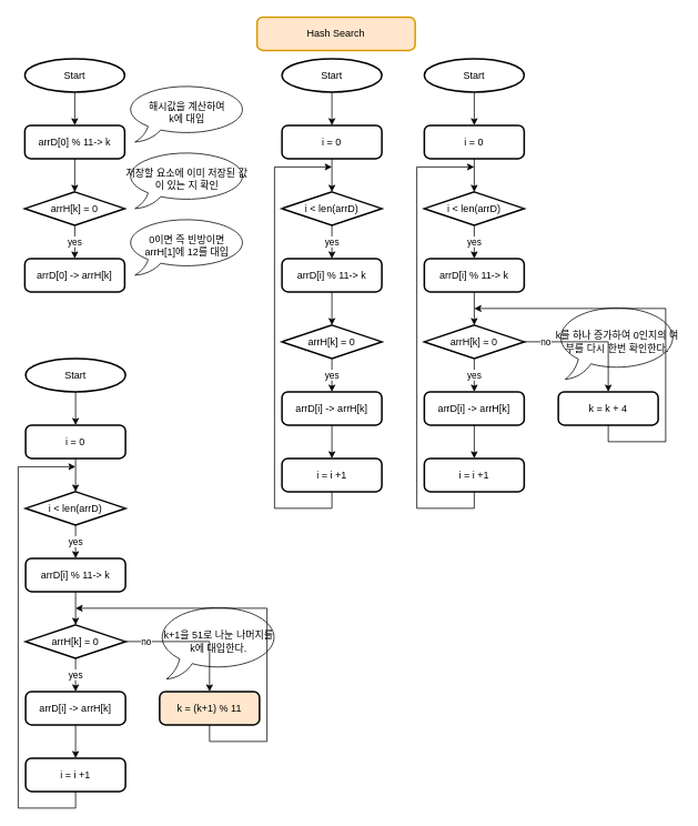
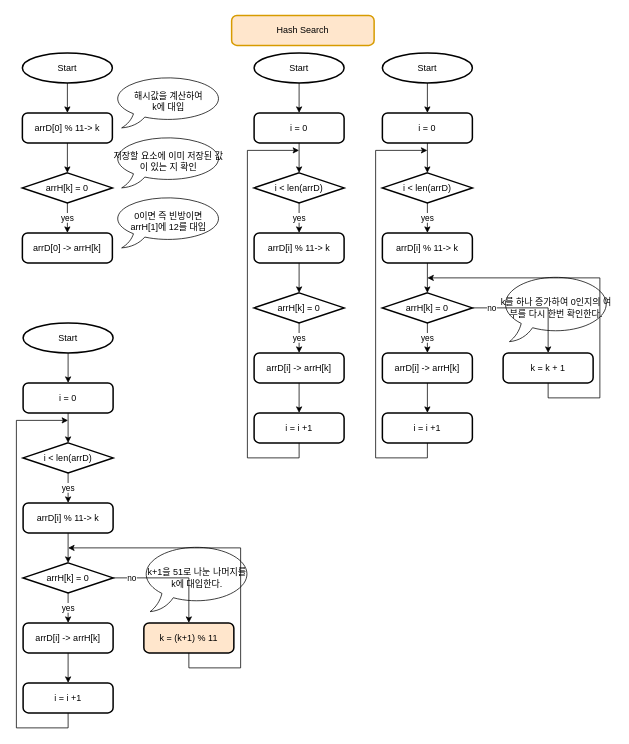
  <mxCell id="0" />
  <mxCell id="1" parent="0" />
  <mxCell id="2" value="Hash Search" style="rounded=1;whiteSpace=wrap;html=1;absoluteArcSize=1;arcSize=14;strokeWidth=2;fillColor=#ffe6cc;strokeColor=#d79b00;" vertex="1" parent="1"><mxGeometry x="308" y="20" width="190" height="40" as="geometry" /></mxCell>
  <mxCell id="3" style="edgeStyle=orthogonalEdgeStyle;rounded=0;orthogonalLoop=1;jettySize=auto;html=1;exitX=0.5;exitY=1;exitDx=0;exitDy=0;exitPerimeter=0;entryX=0.5;entryY=0;entryDx=0;entryDy=0;" edge="1" parent="1" source="4" target="6"><mxGeometry relative="1" as="geometry" /></mxCell>
  <mxCell id="4" value="Start" style="strokeWidth=2;html=1;shape=mxgraph.flowchart.start_2;whiteSpace=wrap;" vertex="1" parent="1"><mxGeometry x="29" y="70" width="120" height="40" as="geometry" /></mxCell>
  <mxCell id="5" style="edgeStyle=orthogonalEdgeStyle;rounded=0;orthogonalLoop=1;jettySize=auto;html=1;entryX=0.5;entryY=0;entryDx=0;entryDy=0;entryPerimeter=0;" edge="1" parent="1" source="6" target="8"><mxGeometry relative="1" as="geometry" /></mxCell>
  <mxCell id="6" value="arrD[0] % 11-&amp;gt; k" style="rounded=1;whiteSpace=wrap;html=1;absoluteArcSize=1;arcSize=14;strokeWidth=2;" vertex="1" parent="1"><mxGeometry x="29" y="150" width="120" height="40" as="geometry" /></mxCell>
  <mxCell id="7" value="yes" style="edgeStyle=orthogonalEdgeStyle;rounded=0;orthogonalLoop=1;jettySize=auto;html=1;entryX=0.5;entryY=0;entryDx=0;entryDy=0;" edge="1" parent="1" source="8" target="9"><mxGeometry relative="1" as="geometry" /></mxCell>
  <mxCell id="8" value="arrH[k] = 0" style="strokeWidth=2;html=1;shape=mxgraph.flowchart.decision;whiteSpace=wrap;" vertex="1" parent="1"><mxGeometry x="29" y="230" width="120" height="40" as="geometry" /></mxCell>
  <mxCell id="9" value="arrD[0] -&amp;gt; arrH[k]" style="rounded=1;whiteSpace=wrap;html=1;absoluteArcSize=1;arcSize=14;strokeWidth=2;" vertex="1" parent="1"><mxGeometry x="29" y="310" width="120" height="40" as="geometry" /></mxCell>
  <mxCell id="10" value="해시값을 계산하여&lt;br&gt;k에 대입" style="whiteSpace=wrap;html=1;shape=mxgraph.basic.oval_callout" vertex="1" parent="1"><mxGeometry x="149" y="100" width="150" height="70" as="geometry" /></mxCell>
  <mxCell id="11" value="0이면 즉 빈방이면&lt;br&gt;arrH[1]에 12를 대입" style="whiteSpace=wrap;html=1;shape=mxgraph.basic.oval_callout" vertex="1" parent="1"><mxGeometry x="149" y="260" width="150" height="70" as="geometry" /></mxCell>
  <mxCell id="12" value="저장할 요소에 이미 저장된 값이 있는 지 확인" style="whiteSpace=wrap;html=1;shape=mxgraph.basic.oval_callout" vertex="1" parent="1"><mxGeometry x="149" y="180" width="150" height="70" as="geometry" /></mxCell>
  <mxCell id="13" style="edgeStyle=orthogonalEdgeStyle;rounded=0;orthogonalLoop=1;jettySize=auto;html=1;entryX=0.5;entryY=0;entryDx=0;entryDy=0;entryPerimeter=0;" edge="1" parent="1" source="14" target="16"><mxGeometry relative="1" as="geometry" /></mxCell>
  <mxCell id="14" value="arrD[i] % 11-&amp;gt; k" style="rounded=1;whiteSpace=wrap;html=1;absoluteArcSize=1;arcSize=14;strokeWidth=2;" vertex="1" parent="1"><mxGeometry x="337.97" y="310" width="120" height="40" as="geometry" /></mxCell>
  <mxCell id="15" value="yes" style="edgeStyle=orthogonalEdgeStyle;rounded=0;orthogonalLoop=1;jettySize=auto;html=1;entryX=0.5;entryY=0;entryDx=0;entryDy=0;" edge="1" parent="1" source="16" target="18"><mxGeometry relative="1" as="geometry" /></mxCell>
  <mxCell id="16" value="arrH[k] = 0" style="strokeWidth=2;html=1;shape=mxgraph.flowchart.decision;whiteSpace=wrap;" vertex="1" parent="1"><mxGeometry x="337.97" y="390" width="120" height="40" as="geometry" /></mxCell>
  <mxCell id="17" value="" style="edgeStyle=orthogonalEdgeStyle;rounded=0;orthogonalLoop=1;jettySize=auto;html=1;" edge="1" parent="1" source="18" target="20"><mxGeometry relative="1" as="geometry" /></mxCell>
  <mxCell id="18" value="arrD[i] -&amp;gt; arrH[k]" style="rounded=1;whiteSpace=wrap;html=1;absoluteArcSize=1;arcSize=14;strokeWidth=2;" vertex="1" parent="1"><mxGeometry x="337.97" y="470" width="120" height="40" as="geometry" /></mxCell>
  <mxCell id="19" style="edgeStyle=orthogonalEdgeStyle;rounded=0;orthogonalLoop=1;jettySize=auto;html=1;exitX=0.5;exitY=1;exitDx=0;exitDy=0;" edge="1" parent="1" source="20"><mxGeometry relative="1" as="geometry"><mxPoint x="397.97" y="200" as="targetPoint" /><Array as="points"><mxPoint x="397.97" y="610" /><mxPoint x="328.97" y="610" /><mxPoint x="328.97" y="200" /></Array></mxGeometry></mxCell>
  <mxCell id="20" value="i = i +1" style="rounded=1;whiteSpace=wrap;html=1;absoluteArcSize=1;arcSize=14;strokeWidth=2;" vertex="1" parent="1"><mxGeometry x="337.97" y="550" width="120" height="40" as="geometry" /></mxCell>
  <mxCell id="21" value="yes" style="edgeStyle=orthogonalEdgeStyle;rounded=0;orthogonalLoop=1;jettySize=auto;html=1;entryX=0.5;entryY=0;entryDx=0;entryDy=0;" edge="1" parent="1" source="22" target="14"><mxGeometry relative="1" as="geometry" /></mxCell>
  <mxCell id="22" value="i &amp;lt; len(arrD)" style="strokeWidth=2;html=1;shape=mxgraph.flowchart.decision;whiteSpace=wrap;" vertex="1" parent="1"><mxGeometry x="337.97" y="230" width="120" height="40" as="geometry" /></mxCell>
  <mxCell id="23" style="edgeStyle=orthogonalEdgeStyle;rounded=0;orthogonalLoop=1;jettySize=auto;html=1;exitX=0.5;exitY=1;exitDx=0;exitDy=0;entryX=0.5;entryY=0;entryDx=0;entryDy=0;entryPerimeter=0;" edge="1" parent="1" source="24" target="22"><mxGeometry relative="1" as="geometry" /></mxCell>
  <mxCell id="24" value="i = 0" style="rounded=1;whiteSpace=wrap;html=1;absoluteArcSize=1;arcSize=14;strokeWidth=2;" vertex="1" parent="1"><mxGeometry x="337.97" y="150" width="120" height="40" as="geometry" /></mxCell>
  <mxCell id="25" style="edgeStyle=orthogonalEdgeStyle;rounded=0;orthogonalLoop=1;jettySize=auto;html=1;exitX=0.5;exitY=1;exitDx=0;exitDy=0;exitPerimeter=0;" edge="1" parent="1" source="26" target="24"><mxGeometry relative="1" as="geometry" /></mxCell>
  <mxCell id="26" value="Start" style="strokeWidth=2;html=1;shape=mxgraph.flowchart.start_2;whiteSpace=wrap;" vertex="1" parent="1"><mxGeometry x="337.97" y="70" width="120" height="40" as="geometry" /></mxCell>
  <mxCell id="27" style="edgeStyle=orthogonalEdgeStyle;rounded=0;orthogonalLoop=1;jettySize=auto;html=1;entryX=0.5;entryY=0;entryDx=0;entryDy=0;entryPerimeter=0;" edge="1" parent="1" source="28" target="32"><mxGeometry relative="1" as="geometry" /></mxCell>
  <mxCell id="28" value="arrD[i] % 11-&amp;gt; k" style="rounded=1;whiteSpace=wrap;html=1;absoluteArcSize=1;arcSize=14;strokeWidth=2;" vertex="1" parent="1"><mxGeometry x="509" y="310" width="120" height="40" as="geometry" /></mxCell>
  <mxCell id="29" value="yes" style="edgeStyle=orthogonalEdgeStyle;rounded=0;orthogonalLoop=1;jettySize=auto;html=1;entryX=0.5;entryY=0;entryDx=0;entryDy=0;" edge="1" parent="1" source="32" target="34"><mxGeometry relative="1" as="geometry" /></mxCell>
  <mxCell id="30" style="edgeStyle=orthogonalEdgeStyle;rounded=0;orthogonalLoop=1;jettySize=auto;html=1;exitX=1;exitY=0.5;exitDx=0;exitDy=0;exitPerimeter=0;entryX=0.5;entryY=0;entryDx=0;entryDy=0;" edge="1" parent="1" source="32" target="44"><mxGeometry relative="1" as="geometry" /></mxCell>
  <mxCell id="31" value="no" style="edgeLabel;html=1;align=center;verticalAlign=middle;resizable=0;points=[];" vertex="1" connectable="0" parent="30"><mxGeometry x="-0.687" relative="1" as="geometry"><mxPoint as="offset" /></mxGeometry></mxCell>
  <mxCell id="32" value="arrH[k] = 0" style="strokeWidth=2;html=1;shape=mxgraph.flowchart.decision;whiteSpace=wrap;" vertex="1" parent="1"><mxGeometry x="509" y="390" width="120" height="40" as="geometry" /></mxCell>
  <mxCell id="33" value="" style="edgeStyle=orthogonalEdgeStyle;rounded=0;orthogonalLoop=1;jettySize=auto;html=1;" edge="1" parent="1" source="34" target="36"><mxGeometry relative="1" as="geometry" /></mxCell>
  <mxCell id="34" value="arrD[i] -&amp;gt; arrH[k]" style="rounded=1;whiteSpace=wrap;html=1;absoluteArcSize=1;arcSize=14;strokeWidth=2;" vertex="1" parent="1"><mxGeometry x="509" y="470" width="120" height="40" as="geometry" /></mxCell>
  <mxCell id="35" style="edgeStyle=orthogonalEdgeStyle;rounded=0;orthogonalLoop=1;jettySize=auto;html=1;exitX=0.5;exitY=1;exitDx=0;exitDy=0;" edge="1" parent="1" source="36"><mxGeometry relative="1" as="geometry"><mxPoint x="569" y="200" as="targetPoint" /><Array as="points"><mxPoint x="569" y="610" /><mxPoint x="500" y="610" /><mxPoint x="500" y="200" /></Array></mxGeometry></mxCell>
  <mxCell id="36" value="i = i +1" style="rounded=1;whiteSpace=wrap;html=1;absoluteArcSize=1;arcSize=14;strokeWidth=2;" vertex="1" parent="1"><mxGeometry x="509" y="550" width="120" height="40" as="geometry" /></mxCell>
  <mxCell id="37" value="yes" style="edgeStyle=orthogonalEdgeStyle;rounded=0;orthogonalLoop=1;jettySize=auto;html=1;entryX=0.5;entryY=0;entryDx=0;entryDy=0;" edge="1" parent="1" source="38" target="28"><mxGeometry relative="1" as="geometry" /></mxCell>
  <mxCell id="38" value="i &amp;lt; len(arrD)" style="strokeWidth=2;html=1;shape=mxgraph.flowchart.decision;whiteSpace=wrap;" vertex="1" parent="1"><mxGeometry x="509" y="230" width="120" height="40" as="geometry" /></mxCell>
  <mxCell id="39" style="edgeStyle=orthogonalEdgeStyle;rounded=0;orthogonalLoop=1;jettySize=auto;html=1;exitX=0.5;exitY=1;exitDx=0;exitDy=0;entryX=0.5;entryY=0;entryDx=0;entryDy=0;entryPerimeter=0;" edge="1" parent="1" source="40" target="38"><mxGeometry relative="1" as="geometry" /></mxCell>
  <mxCell id="40" value="i = 0" style="rounded=1;whiteSpace=wrap;html=1;absoluteArcSize=1;arcSize=14;strokeWidth=2;" vertex="1" parent="1"><mxGeometry x="509" y="150" width="120" height="40" as="geometry" /></mxCell>
  <mxCell id="41" style="edgeStyle=orthogonalEdgeStyle;rounded=0;orthogonalLoop=1;jettySize=auto;html=1;exitX=0.5;exitY=1;exitDx=0;exitDy=0;exitPerimeter=0;" edge="1" parent="1" source="42" target="40"><mxGeometry relative="1" as="geometry" /></mxCell>
  <mxCell id="42" value="Start" style="strokeWidth=2;html=1;shape=mxgraph.flowchart.start_2;whiteSpace=wrap;" vertex="1" parent="1"><mxGeometry x="509" y="70" width="120" height="40" as="geometry" /></mxCell>
  <mxCell id="43" style="edgeStyle=orthogonalEdgeStyle;rounded=0;orthogonalLoop=1;jettySize=auto;html=1;exitX=0.5;exitY=1;exitDx=0;exitDy=0;" edge="1" parent="1" source="44"><mxGeometry relative="1" as="geometry"><mxPoint x="569" y="370" as="targetPoint" /><Array as="points"><mxPoint x="730" y="530" /><mxPoint x="799" y="530" /><mxPoint x="799" y="370" /></Array></mxGeometry></mxCell>
- <mxCell id="44" value="k = k + 4" style="rounded=1;whiteSpace=wrap;html=1;absoluteArcSize=1;arcSize=14;strokeWidth=2;" vertex="1" parent="1"><mxGeometry x="670" y="470" width="120" height="40" as="geometry" /></mxCell>
+ <mxCell id="44" value="k = k + 1" style="rounded=1;whiteSpace=wrap;html=1;absoluteArcSize=1;arcSize=14;strokeWidth=2;" vertex="1" parent="1"><mxGeometry x="670" y="470" width="120" height="40" as="geometry" /></mxCell>
  <mxCell id="45" value="k를 하나 증가하여 0인지의 여부를 다시 한번 확인한다." style="whiteSpace=wrap;html=1;shape=mxgraph.basic.oval_callout;fillColor=none;" vertex="1" parent="1"><mxGeometry x="666" y="365" width="150" height="90" as="geometry" /></mxCell>
  <mxCell id="46" style="edgeStyle=orthogonalEdgeStyle;rounded=0;orthogonalLoop=1;jettySize=auto;html=1;entryX=0.5;entryY=0;entryDx=0;entryDy=0;entryPerimeter=0;" edge="1" parent="1" source="47" target="51"><mxGeometry relative="1" as="geometry" /></mxCell>
  <mxCell id="47" value="arrD[i] % 11-&amp;gt; k" style="rounded=1;whiteSpace=wrap;html=1;absoluteArcSize=1;arcSize=14;strokeWidth=2;" vertex="1" parent="1"><mxGeometry x="29.97" y="670" width="120" height="40" as="geometry" /></mxCell>
  <mxCell id="48" value="yes" style="edgeStyle=orthogonalEdgeStyle;rounded=0;orthogonalLoop=1;jettySize=auto;html=1;entryX=0.5;entryY=0;entryDx=0;entryDy=0;" edge="1" parent="1" source="51" target="53"><mxGeometry relative="1" as="geometry" /></mxCell>
  <mxCell id="49" style="edgeStyle=orthogonalEdgeStyle;rounded=0;orthogonalLoop=1;jettySize=auto;html=1;exitX=1;exitY=0.5;exitDx=0;exitDy=0;exitPerimeter=0;entryX=0.5;entryY=0;entryDx=0;entryDy=0;" edge="1" parent="1" source="51" target="63"><mxGeometry relative="1" as="geometry" /></mxCell>
  <mxCell id="50" value="no" style="edgeLabel;html=1;align=center;verticalAlign=middle;resizable=0;points=[];" vertex="1" connectable="0" parent="49"><mxGeometry x="-0.687" relative="1" as="geometry"><mxPoint as="offset" /></mxGeometry></mxCell>
  <mxCell id="51" value="arrH[k] = 0" style="strokeWidth=2;html=1;shape=mxgraph.flowchart.decision;whiteSpace=wrap;" vertex="1" parent="1"><mxGeometry x="29.97" y="750" width="120" height="40" as="geometry" /></mxCell>
  <mxCell id="52" value="" style="edgeStyle=orthogonalEdgeStyle;rounded=0;orthogonalLoop=1;jettySize=auto;html=1;" edge="1" parent="1" source="53" target="55"><mxGeometry relative="1" as="geometry" /></mxCell>
  <mxCell id="53" value="arrD[i] -&amp;gt; arrH[k]" style="rounded=1;whiteSpace=wrap;html=1;absoluteArcSize=1;arcSize=14;strokeWidth=2;" vertex="1" parent="1"><mxGeometry x="29.97" y="830" width="120" height="40" as="geometry" /></mxCell>
  <mxCell id="54" style="edgeStyle=orthogonalEdgeStyle;rounded=0;orthogonalLoop=1;jettySize=auto;html=1;exitX=0.5;exitY=1;exitDx=0;exitDy=0;" edge="1" parent="1" source="55"><mxGeometry relative="1" as="geometry"><mxPoint x="89.97" y="560" as="targetPoint" /><Array as="points"><mxPoint x="89.97" y="970" /><mxPoint x="20.97" y="970" /><mxPoint x="20.97" y="560" /></Array></mxGeometry></mxCell>
  <mxCell id="55" value="i = i +1" style="rounded=1;whiteSpace=wrap;html=1;absoluteArcSize=1;arcSize=14;strokeWidth=2;" vertex="1" parent="1"><mxGeometry x="29.97" y="910" width="120" height="40" as="geometry" /></mxCell>
  <mxCell id="56" value="yes" style="edgeStyle=orthogonalEdgeStyle;rounded=0;orthogonalLoop=1;jettySize=auto;html=1;entryX=0.5;entryY=0;entryDx=0;entryDy=0;" edge="1" parent="1" source="57" target="47"><mxGeometry relative="1" as="geometry" /></mxCell>
  <mxCell id="57" value="i &amp;lt; len(arrD)" style="strokeWidth=2;html=1;shape=mxgraph.flowchart.decision;whiteSpace=wrap;" vertex="1" parent="1"><mxGeometry x="29.97" y="590" width="120" height="40" as="geometry" /></mxCell>
  <mxCell id="58" style="edgeStyle=orthogonalEdgeStyle;rounded=0;orthogonalLoop=1;jettySize=auto;html=1;exitX=0.5;exitY=1;exitDx=0;exitDy=0;entryX=0.5;entryY=0;entryDx=0;entryDy=0;entryPerimeter=0;" edge="1" parent="1" source="59" target="57"><mxGeometry relative="1" as="geometry" /></mxCell>
  <mxCell id="59" value="i = 0" style="rounded=1;whiteSpace=wrap;html=1;absoluteArcSize=1;arcSize=14;strokeWidth=2;" vertex="1" parent="1"><mxGeometry x="29.97" y="510" width="120" height="40" as="geometry" /></mxCell>
  <mxCell id="60" style="edgeStyle=orthogonalEdgeStyle;rounded=0;orthogonalLoop=1;jettySize=auto;html=1;exitX=0.5;exitY=1;exitDx=0;exitDy=0;exitPerimeter=0;" edge="1" parent="1" source="61" target="59"><mxGeometry relative="1" as="geometry" /></mxCell>
  <mxCell id="61" value="Start" style="strokeWidth=2;html=1;shape=mxgraph.flowchart.start_2;whiteSpace=wrap;" vertex="1" parent="1"><mxGeometry x="29.97" y="430" width="120" height="40" as="geometry" /></mxCell>
  <mxCell id="62" style="edgeStyle=orthogonalEdgeStyle;rounded=0;orthogonalLoop=1;jettySize=auto;html=1;exitX=0.5;exitY=1;exitDx=0;exitDy=0;" edge="1" parent="1" source="63"><mxGeometry relative="1" as="geometry"><mxPoint x="89.97" y="730" as="targetPoint" /><Array as="points"><mxPoint x="250.97" y="890" /><mxPoint x="319.97" y="890" /><mxPoint x="319.97" y="730" /></Array></mxGeometry></mxCell>
  <mxCell id="63" value="k = (k+1) % 11" style="rounded=1;whiteSpace=wrap;html=1;absoluteArcSize=1;arcSize=14;strokeWidth=2;fillColor=#ffe6cc;" vertex="1" parent="1"><mxGeometry x="190.97" y="830" width="120" height="40" as="geometry" /></mxCell>
  <mxCell id="64" value="k+1을 51로 나눈 나머지를&lt;br&gt;k에 대입한다." style="whiteSpace=wrap;html=1;shape=mxgraph.basic.oval_callout;fillColor=none;" vertex="1" parent="1"><mxGeometry x="186.97" y="725" width="150" height="90" as="geometry" /></mxCell>
